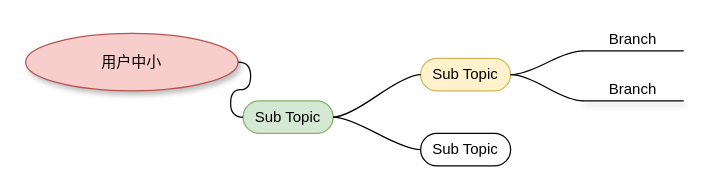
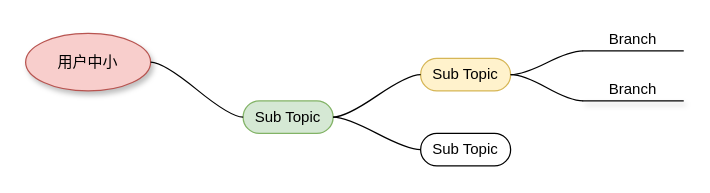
  <mxCell id="0" />
  <mxCell id="1" parent="0" />
- <mxCell id="2" value="用户中小" style="ellipse;whiteSpace=wrap;html=1;align=center;newEdgeStyle={&quot;edgeStyle&quot;:&quot;entityRelationEdgeStyle&quot;,&quot;startArrow&quot;:&quot;none&quot;,&quot;endArrow&quot;:&quot;none&quot;,&quot;segment&quot;:10,&quot;curved&quot;:1};treeFolding=1;treeMoving=1;fillColor=#f8cecc;strokeColor=#b85450;shadow=1;" vertex="1" parent="1"><mxGeometry x="20" y="26" width="170" height="46" as="geometry" /></mxCell>
+ <mxCell id="2" value="用户中小" style="ellipse;whiteSpace=wrap;html=1;align=center;newEdgeStyle={&quot;edgeStyle&quot;:&quot;entityRelationEdgeStyle&quot;,&quot;startArrow&quot;:&quot;none&quot;,&quot;endArrow&quot;:&quot;none&quot;,&quot;segment&quot;:10,&quot;curved&quot;:1};treeFolding=1;treeMoving=1;fillColor=#f8cecc;strokeColor=#b85450;shadow=1;" vertex="1" parent="1"><mxGeometry x="20" y="26" width="100" height="46" as="geometry" /></mxCell>
  <mxCell id="3" value="Sub Topic" style="whiteSpace=wrap;html=1;rounded=1;arcSize=50;align=center;verticalAlign=middle;strokeWidth=1;autosize=1;spacing=4;treeFolding=1;treeMoving=1;newEdgeStyle={&quot;edgeStyle&quot;:&quot;entityRelationEdgeStyle&quot;,&quot;startArrow&quot;:&quot;none&quot;,&quot;endArrow&quot;:&quot;none&quot;,&quot;segment&quot;:10,&quot;curved&quot;:1};fillColor=#d5e8d4;strokeColor=#82b366;" vertex="1" parent="1"><mxGeometry x="194" y="80" width="72" height="26" as="geometry" /></mxCell>
  <mxCell id="4" value="" style="edgeStyle=entityRelationEdgeStyle;startArrow=none;endArrow=none;segment=10;curved=1;exitX=1;exitY=0.5;exitDx=0;exitDy=0;" edge="1" target="3" parent="1" source="2"><mxGeometry relative="1" as="geometry"><mxPoint x="96" y="67" as="sourcePoint" /></mxGeometry></mxCell>
  <mxCell id="5" value="Sub Topic" style="whiteSpace=wrap;html=1;rounded=1;arcSize=50;align=center;verticalAlign=middle;strokeWidth=1;autosize=1;spacing=4;treeFolding=1;treeMoving=1;newEdgeStyle={&quot;edgeStyle&quot;:&quot;entityRelationEdgeStyle&quot;,&quot;startArrow&quot;:&quot;none&quot;,&quot;endArrow&quot;:&quot;none&quot;,&quot;segment&quot;:10,&quot;curved&quot;:1};fillColor=#fff2cc;strokeColor=#d6b656;" vertex="1" parent="1"><mxGeometry x="336" y="46" width="72" height="26" as="geometry" /></mxCell>
  <mxCell id="6" value="" style="edgeStyle=entityRelationEdgeStyle;startArrow=none;endArrow=none;segment=10;curved=1;exitX=1;exitY=0.5;exitDx=0;exitDy=0;" edge="1" target="5" parent="1" source="3"><mxGeometry relative="1" as="geometry"><mxPoint x="296" y="30" as="sourcePoint" /></mxGeometry></mxCell>
  <mxCell id="7" value="Sub Topic" style="whiteSpace=wrap;html=1;rounded=1;arcSize=50;align=center;verticalAlign=middle;strokeWidth=1;autosize=1;spacing=4;treeFolding=1;treeMoving=1;newEdgeStyle={&quot;edgeStyle&quot;:&quot;entityRelationEdgeStyle&quot;,&quot;startArrow&quot;:&quot;none&quot;,&quot;endArrow&quot;:&quot;none&quot;,&quot;segment&quot;:10,&quot;curved&quot;:1};" vertex="1" parent="1"><mxGeometry x="336" y="106" width="72" height="26" as="geometry" /></mxCell>
  <mxCell id="8" value="" style="edgeStyle=entityRelationEdgeStyle;startArrow=none;endArrow=none;segment=10;curved=1;exitX=1;exitY=0.5;exitDx=0;exitDy=0;" edge="1" target="7" parent="1" source="3"><mxGeometry relative="1" as="geometry"><mxPoint x="296" y="120" as="sourcePoint" /></mxGeometry></mxCell>
  <mxCell id="9" value="Branch" style="whiteSpace=wrap;html=1;shape=partialRectangle;top=0;left=0;bottom=1;right=0;points=[[0,1],[1,1]];fillColor=none;align=center;verticalAlign=bottom;routingCenterY=0.5;snapToPoint=1;recursiveResize=0;autosize=1;treeFolding=1;treeMoving=1;newEdgeStyle={&quot;edgeStyle&quot;:&quot;entityRelationEdgeStyle&quot;,&quot;startArrow&quot;:&quot;none&quot;,&quot;endArrow&quot;:&quot;none&quot;,&quot;segment&quot;:10,&quot;curved&quot;:1};" vertex="1" parent="1"><mxGeometry x="466" y="20" width="80" height="20" as="geometry" /></mxCell>
  <mxCell id="10" value="" style="edgeStyle=entityRelationEdgeStyle;startArrow=none;endArrow=none;segment=10;curved=1;exitX=1;exitY=0.5;exitDx=0;exitDy=0;" edge="1" target="9" parent="1" source="5"><mxGeometry relative="1" as="geometry"><mxPoint x="426" y="20" as="sourcePoint" /></mxGeometry></mxCell>
  <mxCell id="11" value="Branch" style="whiteSpace=wrap;html=1;shape=partialRectangle;top=0;left=0;bottom=1;right=0;points=[[0,1],[1,1]];fillColor=none;align=center;verticalAlign=bottom;routingCenterY=0.5;snapToPoint=1;recursiveResize=0;autosize=1;treeFolding=1;treeMoving=1;newEdgeStyle={&quot;edgeStyle&quot;:&quot;entityRelationEdgeStyle&quot;,&quot;startArrow&quot;:&quot;none&quot;,&quot;endArrow&quot;:&quot;none&quot;,&quot;segment&quot;:10,&quot;curved&quot;:1};shadow=1;" vertex="1" parent="1"><mxGeometry x="466" y="60" width="80" height="20" as="geometry" /></mxCell>
  <mxCell id="12" value="" style="edgeStyle=entityRelationEdgeStyle;startArrow=none;endArrow=none;segment=10;curved=1;exitX=1;exitY=0.5;exitDx=0;exitDy=0;" edge="1" target="11" parent="1" source="5"><mxGeometry relative="1" as="geometry"><mxPoint x="426" y="112" as="sourcePoint" /></mxGeometry></mxCell>
